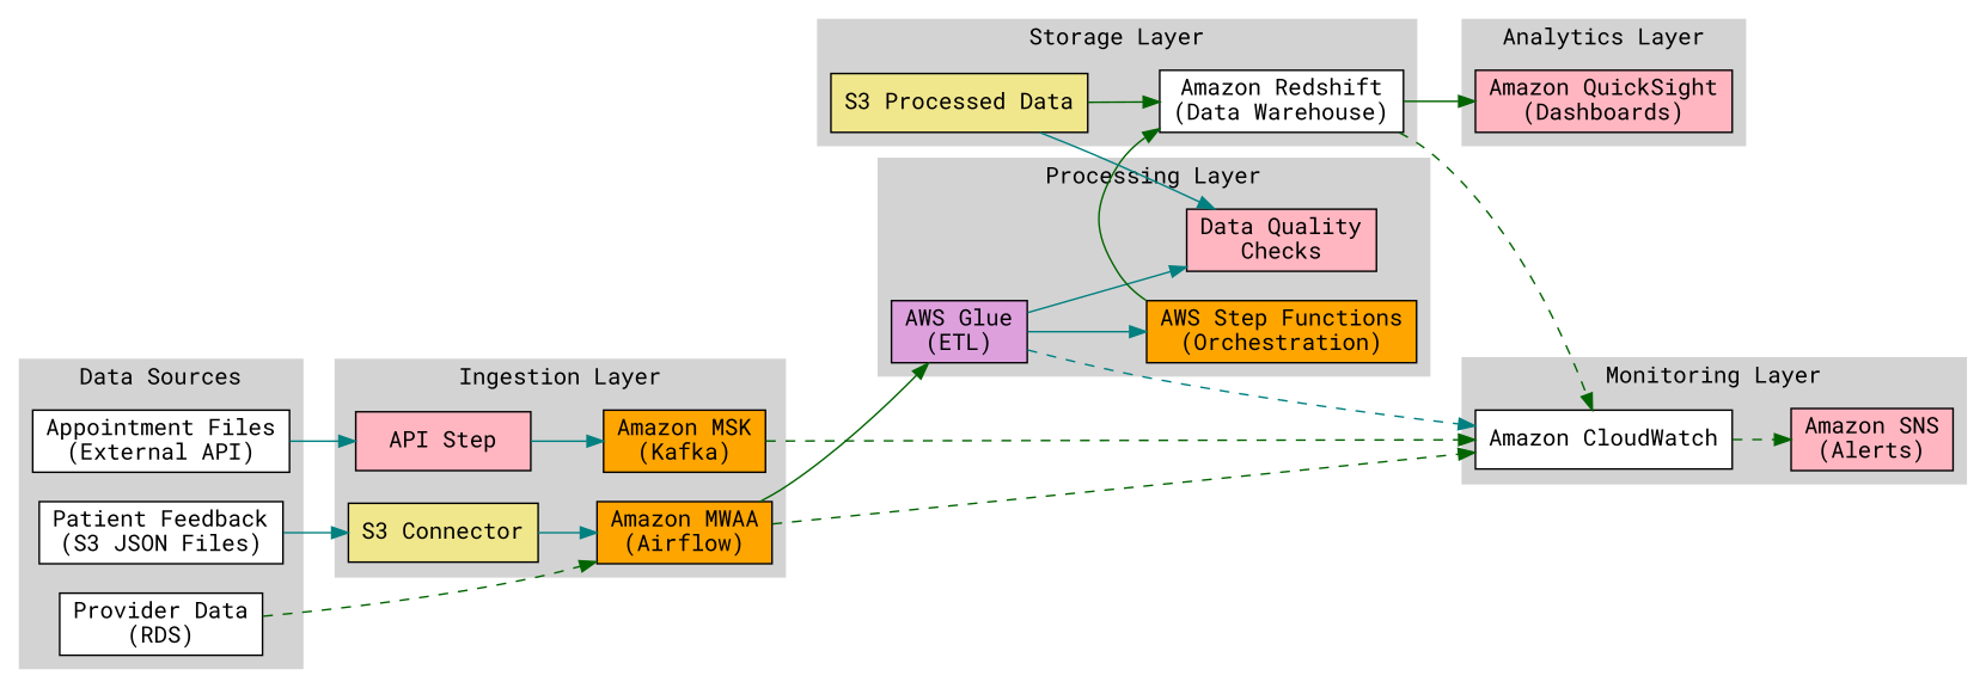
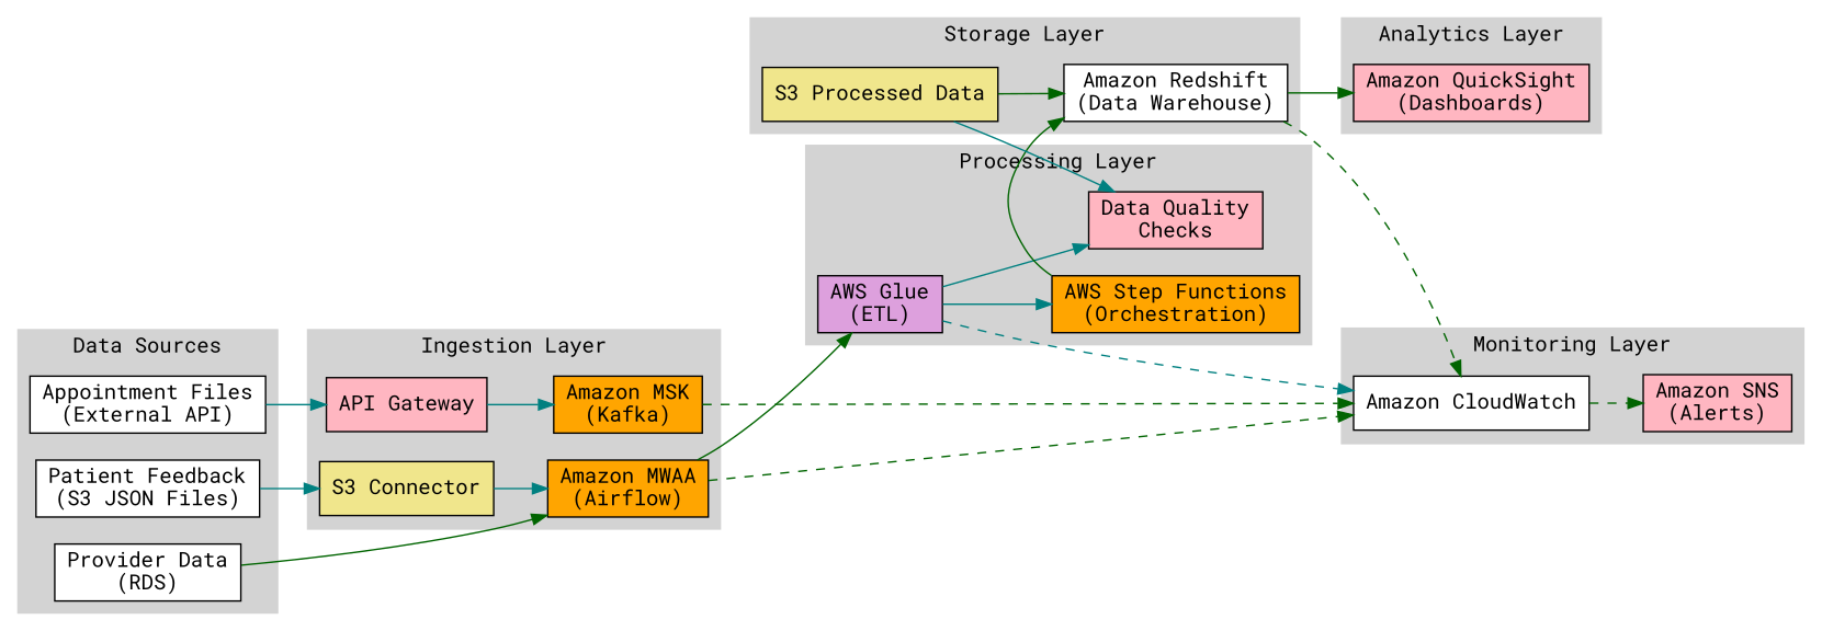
  digraph {
    fontname="Roboto Mono"
    rankdir=LR
    node [fillcolor=white fontname="Roboto Mono" shape=box style=filled]
    edge [color=darkgreen fontname="Roboto Mono"]
    n1 [label="Appointment Files\n(External API)"]
    n2 [label="Patient Feedback\n(S3 JSON Files)"]
    n3 [label="Provider Data\n(RDS)"]
    n4 [fillcolor=orange label="Amazon MSK\n(Kafka)"]
    n5 [fillcolor=orange label="Amazon MWAA\n(Airflow)"]
    n6 [fillcolor=khaki label="S3 Connector"]
-   n7 [fillcolor=lightpink label="API Step"]
+   n7 [fillcolor=lightpink label="API Gateway"]
    n8 [fillcolor=plum label="AWS Glue\n(ETL)"]
    n9 [fillcolor=lightpink label="Data Quality\nChecks"]
    n10 [fillcolor=orange label="AWS Step Functions\n(Orchestration)"]
    n11 [fillcolor=khaki label="S3 Processed Data"]
    n12 [label="Amazon Redshift\n(Data Warehouse)"]
    n13 [fillcolor=lightpink label="Amazon QuickSight\n(Dashboards)"]
    n14 [label="Amazon CloudWatch"]
    n15 [fillcolor=lightpink label="Amazon SNS\n(Alerts)"]
    subgraph cluster_1 {
      color=lightgrey
      label="Data Sources"
      style=filled
      n1
      n2
      n3
    }
    subgraph cluster_2 {
      color=lightgrey
      label="Ingestion Layer"
      style=filled
      n4
      n5
      n6
      n7
    }
    subgraph cluster_3 {
      color=lightgrey
      label="Processing Layer"
      style=filled
      n8
      n9
      n10
    }
    subgraph cluster_4 {
      color=lightgrey
      label="Storage Layer"
      style=filled
      n11
      n12
    }
    subgraph cluster_5 {
      color=lightgrey
      label="Analytics Layer"
      style=filled
      n13
    }
    subgraph cluster_6 {
      color=lightgrey
      label="Monitoring Layer"
      style=filled
      n14
      n15
    }
    n1 -> n7 [color=teal]
    n2 -> n6 [color=teal]
-   n3 -> n5 [style=dashed]
+   n3 -> n5
    n4 -> n14 [style=dashed]
    n5 -> n8
    n5 -> n14 [style=dashed]
    n6 -> n5 [color=teal]
    n7 -> n4 [color=teal]
    n8 -> n9 [color=teal]
    n8 -> n10 [color=teal]
    n8 -> n14 [color=teal style=dashed]
    n10 -> n12
    n11 -> n9 [color=teal]
    n11 -> n12
    n12 -> n13
    n12 -> n14 [style=dashed]
    n14 -> n15 [style=dashed]
  }
